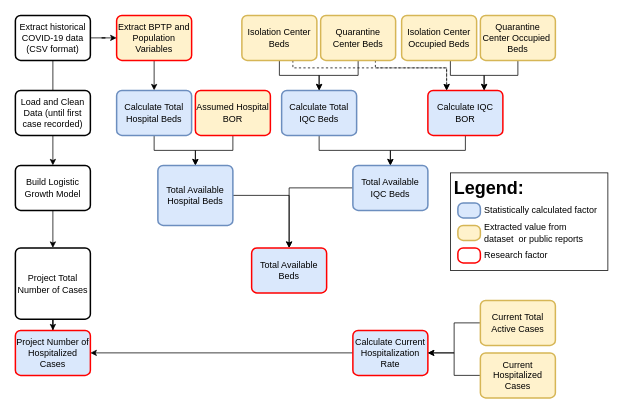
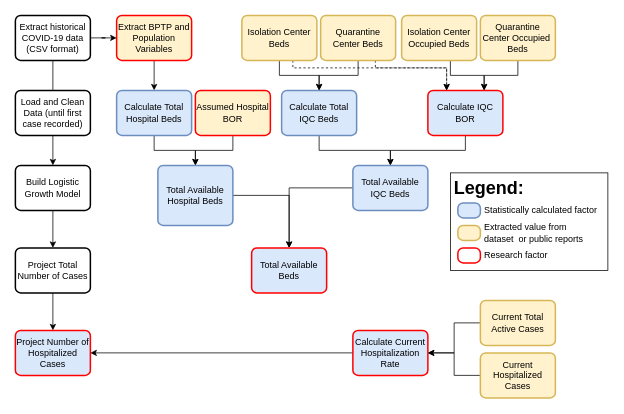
  <mxCell id="0" />
  <mxCell id="1" parent="0" />
  <mxCell id="2" style="edgeStyle=orthogonalEdgeStyle;rounded=0;orthogonalLoop=1;jettySize=auto;html=1;entryX=0;entryY=0.5;entryDx=0;entryDy=0;" parent="1" source="4" target="6" edge="1"><mxGeometry relative="1" as="geometry" /></mxCell>
  <mxCell id="3" value="" style="edgeStyle=orthogonalEdgeStyle;rounded=0;orthogonalLoop=1;jettySize=auto;html=1;endArrow=none;" parent="1" source="4" target="10" edge="1"><mxGeometry relative="1" as="geometry" /></mxCell>
  <mxCell id="4" value="Extract historical COVID-19 data (CSV format)" style="rounded=1;whiteSpace=wrap;html=1;absoluteArcSize=1;arcSize=14;strokeWidth=2;" parent="1" vertex="1"><mxGeometry x="20" y="20" width="100" height="60" as="geometry" /></mxCell>
  <mxCell id="5" value="" style="edgeStyle=orthogonalEdgeStyle;rounded=0;orthogonalLoop=1;jettySize=auto;html=1;" parent="1" source="6" target="8" edge="1"><mxGeometry relative="1" as="geometry" /></mxCell>
  <mxCell id="6" value="Extract BPTP and Population Variables" style="rounded=1;whiteSpace=wrap;html=1;absoluteArcSize=1;arcSize=14;strokeWidth=2;fillColor=#fff2cc;strokeColor=#FF0000;" parent="1" vertex="1"><mxGeometry x="155" y="20" width="100" height="60" as="geometry" /></mxCell>
  <mxCell id="7" value="" style="edgeStyle=orthogonalEdgeStyle;rounded=0;orthogonalLoop=1;jettySize=auto;html=1;" parent="1" source="8" target="18" edge="1"><mxGeometry relative="1" as="geometry" /></mxCell>
  <mxCell id="8" value="Calculate Total Hospital Beds" style="rounded=1;whiteSpace=wrap;html=1;absoluteArcSize=1;arcSize=14;strokeWidth=2;fillColor=#dae8fc;strokeColor=#6c8ebf;" parent="1" vertex="1"><mxGeometry x="155" y="120" width="100" height="60" as="geometry" /></mxCell>
  <mxCell id="9" value="" style="edgeStyle=orthogonalEdgeStyle;rounded=0;orthogonalLoop=1;jettySize=auto;html=1;" parent="1" source="10" target="39" edge="1"><mxGeometry relative="1" as="geometry" /></mxCell>
  <mxCell id="10" value="Load and Clean Data (until first case recorded)" style="rounded=1;whiteSpace=wrap;html=1;absoluteArcSize=1;arcSize=14;strokeWidth=2;" parent="1" vertex="1"><mxGeometry x="20" y="120" width="100" height="60" as="geometry" /></mxCell>
  <mxCell id="11" style="edgeStyle=orthogonalEdgeStyle;rounded=0;orthogonalLoop=1;jettySize=auto;html=1;" parent="1" source="12" target="26" edge="1"><mxGeometry relative="1" as="geometry" /></mxCell>
  <mxCell id="12" value="Calculate Total IQC Beds" style="rounded=1;whiteSpace=wrap;html=1;absoluteArcSize=1;arcSize=14;strokeWidth=2;fillColor=#dae8fc;strokeColor=#6c8ebf;" parent="1" vertex="1"><mxGeometry x="375" y="120" width="100" height="60" as="geometry" /></mxCell>
  <mxCell id="13" style="edgeStyle=orthogonalEdgeStyle;rounded=0;orthogonalLoop=1;jettySize=auto;html=1;" parent="1" source="14" target="42" edge="1"><mxGeometry relative="1" as="geometry" /></mxCell>
  <mxCell id="14" value="Calculate Current Hospitalization Rate" style="rounded=1;whiteSpace=wrap;html=1;absoluteArcSize=1;arcSize=14;strokeWidth=2;fillColor=#dae8fc;strokeColor=#FF0000;" parent="1" vertex="1"><mxGeometry x="470" y="440" width="100" height="60" as="geometry" /></mxCell>
  <mxCell id="15" style="edgeStyle=orthogonalEdgeStyle;rounded=0;orthogonalLoop=1;jettySize=auto;html=1;entryX=0.5;entryY=0;entryDx=0;entryDy=0;" parent="1" source="16" target="18" edge="1"><mxGeometry relative="1" as="geometry" /></mxCell>
  <mxCell id="16" value="Assumed Hospital BOR" style="rounded=1;whiteSpace=wrap;html=1;absoluteArcSize=1;arcSize=14;strokeWidth=2;fillColor=#fff2cc;strokeColor=#FF0000;" parent="1" vertex="1"><mxGeometry x="260" y="120" width="100" height="60" as="geometry" /></mxCell>
  <mxCell id="17" value="" style="edgeStyle=orthogonalEdgeStyle;rounded=0;orthogonalLoop=1;jettySize=auto;html=1;" parent="1" source="18" target="37" edge="1"><mxGeometry relative="1" as="geometry" /></mxCell>
  <mxCell id="18" value="Total Available Hospital Beds" style="rounded=1;whiteSpace=wrap;html=1;absoluteArcSize=1;arcSize=14;strokeWidth=2;fillColor=#dae8fc;strokeColor=#6c8ebf;" parent="1" vertex="1"><mxGeometry x="210" y="220" width="100" height="80" as="geometry" /></mxCell>
  <mxCell id="19" style="edgeStyle=orthogonalEdgeStyle;rounded=0;orthogonalLoop=1;jettySize=auto;html=1;" parent="1" source="20" target="14" edge="1"><mxGeometry relative="1" as="geometry" /></mxCell>
  <mxCell id="20" value="Current Total Active Cases" style="rounded=1;whiteSpace=wrap;html=1;absoluteArcSize=1;arcSize=14;strokeWidth=2;fillColor=#fff2cc;strokeColor=#d6b656;" parent="1" vertex="1"><mxGeometry x="640" y="400" width="100" height="60" as="geometry" /></mxCell>
  <mxCell id="21" style="edgeStyle=orthogonalEdgeStyle;rounded=0;orthogonalLoop=1;jettySize=auto;html=1;" parent="1" source="22" target="14" edge="1"><mxGeometry relative="1" as="geometry" /></mxCell>
  <mxCell id="22" value="Current Hospitalized Cases" style="rounded=1;whiteSpace=wrap;html=1;absoluteArcSize=1;arcSize=14;strokeWidth=2;fillColor=#fff2cc;strokeColor=#d6b656;" parent="1" vertex="1"><mxGeometry x="640" y="470" width="100" height="60" as="geometry" /></mxCell>
  <mxCell id="23" style="edgeStyle=orthogonalEdgeStyle;rounded=0;orthogonalLoop=1;jettySize=auto;html=1;entryX=0.5;entryY=0;entryDx=0;entryDy=0;" parent="1" source="24" target="26" edge="1"><mxGeometry relative="1" as="geometry" /></mxCell>
  <mxCell id="24" value="Calculate IQC BOR" style="rounded=1;whiteSpace=wrap;html=1;absoluteArcSize=1;arcSize=14;strokeWidth=2;fillColor=#dae8fc;strokeColor=#FF0000;" parent="1" vertex="1"><mxGeometry x="570" y="120" width="100" height="60" as="geometry" /></mxCell>
  <mxCell id="25" style="edgeStyle=orthogonalEdgeStyle;rounded=0;orthogonalLoop=1;jettySize=auto;html=1;entryX=0.5;entryY=0;entryDx=0;entryDy=0;" parent="1" source="26" target="37" edge="1"><mxGeometry relative="1" as="geometry" /></mxCell>
  <mxCell id="26" value="Total Available IQC Beds" style="rounded=1;whiteSpace=wrap;html=1;absoluteArcSize=1;arcSize=14;strokeWidth=2;fillColor=#dae8fc;strokeColor=#6c8ebf;" parent="1" vertex="1"><mxGeometry x="470" y="220" width="100" height="60" as="geometry" /></mxCell>
  <mxCell id="27" style="edgeStyle=orthogonalEdgeStyle;rounded=0;orthogonalLoop=1;jettySize=auto;html=1;" parent="1" source="29" target="12" edge="1"><mxGeometry relative="1" as="geometry" /></mxCell>
  <mxCell id="28" style="edgeStyle=orthogonalEdgeStyle;rounded=0;orthogonalLoop=1;jettySize=auto;html=1;entryX=0.25;entryY=0;entryDx=0;entryDy=0;dashed=1;" edge="1" parent="1" source="29" target="24"><mxGeometry relative="1" as="geometry"><Array as="points"><mxPoint x="390" y="90" /><mxPoint x="595" y="90" /></Array></mxGeometry></mxCell>
  <mxCell id="29" value="Isolation Center Beds" style="rounded=1;whiteSpace=wrap;html=1;absoluteArcSize=1;arcSize=14;strokeWidth=2;fillColor=#fff2cc;strokeColor=#d6b656;" parent="1" vertex="1"><mxGeometry x="322" y="20" width="100" height="60" as="geometry" /></mxCell>
  <mxCell id="30" style="edgeStyle=orthogonalEdgeStyle;rounded=0;orthogonalLoop=1;jettySize=auto;html=1;" parent="1" source="32" target="12" edge="1"><mxGeometry relative="1" as="geometry" /></mxCell>
  <mxCell id="31" style="edgeStyle=orthogonalEdgeStyle;rounded=0;orthogonalLoop=1;jettySize=auto;html=1;entryX=0.25;entryY=0;entryDx=0;entryDy=0;dashed=1;" edge="1" parent="1" source="32" target="24"><mxGeometry relative="1" as="geometry"><Array as="points"><mxPoint x="500" y="90" /><mxPoint x="595" y="90" /></Array></mxGeometry></mxCell>
  <mxCell id="32" value="Quarantine Center Beds" style="rounded=1;whiteSpace=wrap;html=1;absoluteArcSize=1;arcSize=14;strokeWidth=2;fillColor=#fff2cc;strokeColor=#d6b656;" parent="1" vertex="1"><mxGeometry x="427" y="20" width="100" height="60" as="geometry" /></mxCell>
  <mxCell id="33" style="edgeStyle=orthogonalEdgeStyle;rounded=0;orthogonalLoop=1;jettySize=auto;html=1;entryX=0.75;entryY=0;entryDx=0;entryDy=0;" parent="1" source="34" target="24" edge="1"><mxGeometry relative="1" as="geometry"><Array as="points"><mxPoint x="600" y="100" /><mxPoint x="645" y="100" /></Array></mxGeometry></mxCell>
  <mxCell id="34" value="Isolation Center Occupied Beds" style="rounded=1;whiteSpace=wrap;html=1;absoluteArcSize=1;arcSize=14;strokeWidth=2;fillColor=#fff2cc;strokeColor=#d6b656;" parent="1" vertex="1"><mxGeometry x="535" y="20" width="100" height="60" as="geometry" /></mxCell>
  <mxCell id="35" style="edgeStyle=orthogonalEdgeStyle;rounded=0;orthogonalLoop=1;jettySize=auto;html=1;entryX=0.75;entryY=0;entryDx=0;entryDy=0;" parent="1" source="36" target="24" edge="1"><mxGeometry relative="1" as="geometry" /></mxCell>
  <mxCell id="36" value="Quarantine Center Occupied&amp;nbsp;&lt;br&gt;Beds" style="rounded=1;whiteSpace=wrap;html=1;absoluteArcSize=1;arcSize=14;strokeWidth=2;fillColor=#fff2cc;strokeColor=#d6b656;" parent="1" vertex="1"><mxGeometry x="640" y="20" width="100" height="60" as="geometry" /></mxCell>
  <mxCell id="37" value="Total Available Beds" style="rounded=1;whiteSpace=wrap;html=1;absoluteArcSize=1;arcSize=14;strokeWidth=2;fillColor=#dae8fc;strokeColor=#FF0000;" parent="1" vertex="1"><mxGeometry x="335" y="330" width="100" height="60" as="geometry" /></mxCell>
  <mxCell id="38" value="" style="edgeStyle=orthogonalEdgeStyle;rounded=0;orthogonalLoop=1;jettySize=auto;html=1;" parent="1" source="39" target="41" edge="1"><mxGeometry relative="1" as="geometry" /></mxCell>
  <mxCell id="39" value="Build Logistic Growth Model" style="rounded=1;whiteSpace=wrap;html=1;absoluteArcSize=1;arcSize=14;strokeWidth=2;" parent="1" vertex="1"><mxGeometry x="20" y="220" width="100" height="60" as="geometry" /></mxCell>
  <mxCell id="40" value="" style="edgeStyle=orthogonalEdgeStyle;rounded=0;orthogonalLoop=1;jettySize=auto;html=1;" parent="1" source="41" target="42" edge="1"><mxGeometry relative="1" as="geometry" /></mxCell>
- <mxCell id="41" value="Project Total Number of Cases" style="rounded=1;whiteSpace=wrap;html=1;absoluteArcSize=1;arcSize=14;strokeWidth=2;" parent="1" vertex="1"><mxGeometry x="20" y="330" width="100" height="95" as="geometry" /></mxCell>
+ <mxCell id="41" value="Project Total Number of Cases" style="rounded=1;whiteSpace=wrap;html=1;absoluteArcSize=1;arcSize=14;strokeWidth=2;" parent="1" vertex="1"><mxGeometry x="20" y="330" width="100" height="60" as="geometry" /></mxCell>
  <mxCell id="42" value="Project Number of Hospitalized Cases" style="rounded=1;whiteSpace=wrap;html=1;absoluteArcSize=1;arcSize=14;strokeWidth=2;fillColor=#dae8fc;strokeColor=#FF0000;" parent="1" vertex="1"><mxGeometry x="20" y="440" width="100" height="60" as="geometry" /></mxCell>
  <mxCell id="43" value="&lt;h1&gt;Legend:&lt;/h1&gt;" style="text;html=1;fillColor=none;spacing=5;spacingTop=-20;whiteSpace=wrap;overflow=hidden;rounded=0;strokeColor=#000000;" parent="1" vertex="1"><mxGeometry x="600" y="230" width="210" height="130" as="geometry" /></mxCell>
  <mxCell id="44" value="" style="rounded=1;whiteSpace=wrap;html=1;absoluteArcSize=1;arcSize=14;strokeWidth=2;fillColor=#dae8fc;strokeColor=#6c8ebf;" parent="1" vertex="1"><mxGeometry x="610" y="270" width="30" height="20" as="geometry" /></mxCell>
  <mxCell id="45" value="" style="rounded=1;whiteSpace=wrap;html=1;absoluteArcSize=1;arcSize=14;strokeWidth=2;fillColor=#fff2cc;strokeColor=#d6b656;" parent="1" vertex="1"><mxGeometry x="610" y="300" width="30" height="20" as="geometry" /></mxCell>
  <mxCell id="46" value="&amp;nbsp;Statistically calculated factor" style="text;html=1;strokeColor=none;fillColor=none;align=left;verticalAlign=middle;whiteSpace=wrap;rounded=0;" parent="1" vertex="1"><mxGeometry x="640" y="270" width="160" height="20" as="geometry" /></mxCell>
  <mxCell id="47" value="&amp;nbsp;Extracted value from&amp;nbsp; &amp;nbsp;dataset&amp;nbsp; or public reports" style="text;html=1;strokeColor=none;fillColor=none;align=left;verticalAlign=middle;whiteSpace=wrap;rounded=0;" parent="1" vertex="1"><mxGeometry x="640" y="300" width="160" height="20" as="geometry" /></mxCell>
  <mxCell id="48" value="" style="rounded=1;whiteSpace=wrap;html=1;absoluteArcSize=1;arcSize=14;strokeWidth=2;fillColor=none;strokeColor=#FF0000;" parent="1" vertex="1"><mxGeometry x="610" y="330" width="30" height="20" as="geometry" /></mxCell>
  <mxCell id="49" value="&amp;nbsp;Research factor" style="text;html=1;strokeColor=none;fillColor=none;align=left;verticalAlign=middle;whiteSpace=wrap;rounded=0;" parent="1" vertex="1"><mxGeometry x="640" y="330" width="160" height="20" as="geometry" /></mxCell>
  <mxCell id="50" style="edgeStyle=orthogonalEdgeStyle;rounded=0;orthogonalLoop=1;jettySize=auto;html=1;exitX=0.5;exitY=1;exitDx=0;exitDy=0;dashed=1;" edge="1" parent="1" source="47" target="47"><mxGeometry relative="1" as="geometry" /></mxCell>
